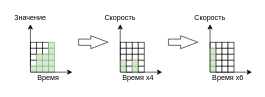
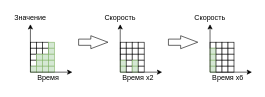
  <mxCell id="0" />
  <mxCell id="1" parent="0" />
  <mxCell id="2" value="" style="rounded=0;whiteSpace=wrap;html=1;" vertex="1" parent="1"><mxGeometry x="50" y="70" width="10" height="10" as="geometry" /></mxCell>
  <mxCell id="3" value="" style="rounded=0;whiteSpace=wrap;html=1;" vertex="1" parent="1"><mxGeometry x="60" y="70" width="10" height="10" as="geometry" /></mxCell>
  <mxCell id="4" value="" style="rounded=0;whiteSpace=wrap;html=1;" vertex="1" parent="1"><mxGeometry x="70" y="70" width="10" height="10" as="geometry" /></mxCell>
  <mxCell id="5" value="" style="rounded=0;whiteSpace=wrap;html=1;fillColor=#d5e8d4;strokeColor=#82b366;" vertex="1" parent="1"><mxGeometry x="80" y="70" width="10" height="10" as="geometry" /></mxCell>
  <mxCell id="6" value="" style="rounded=0;whiteSpace=wrap;html=1;" vertex="1" parent="1"><mxGeometry x="50" y="80" width="10" height="10" as="geometry" /></mxCell>
  <mxCell id="7" value="" style="rounded=0;whiteSpace=wrap;html=1;" vertex="1" parent="1"><mxGeometry x="60" y="80" width="10" height="10" as="geometry" /></mxCell>
  <mxCell id="8" value="" style="rounded=0;whiteSpace=wrap;html=1;" vertex="1" parent="1"><mxGeometry x="70" y="80" width="10" height="10" as="geometry" /></mxCell>
  <mxCell id="9" value="" style="rounded=0;whiteSpace=wrap;html=1;fillColor=#d5e8d4;strokeColor=#82b366;" vertex="1" parent="1"><mxGeometry x="80" y="80" width="10" height="10" as="geometry" /></mxCell>
  <mxCell id="10" value="" style="rounded=0;whiteSpace=wrap;html=1;" vertex="1" parent="1"><mxGeometry x="50" y="90" width="10" height="10" as="geometry" /></mxCell>
  <mxCell id="11" value="" style="rounded=0;whiteSpace=wrap;html=1;fillColor=#d5e8d4;strokeColor=#82b366;" vertex="1" parent="1"><mxGeometry x="60" y="90" width="10" height="10" as="geometry" /></mxCell>
  <mxCell id="12" value="" style="rounded=0;whiteSpace=wrap;html=1;fillColor=#d5e8d4;strokeColor=#82b366;" vertex="1" parent="1"><mxGeometry x="70" y="90" width="10" height="10" as="geometry" /></mxCell>
  <mxCell id="13" value="" style="rounded=0;whiteSpace=wrap;html=1;fillColor=#d5e8d4;strokeColor=#82b366;" vertex="1" parent="1"><mxGeometry x="80" y="90" width="10" height="10" as="geometry" /></mxCell>
  <mxCell id="14" value="" style="rounded=0;whiteSpace=wrap;html=1;" vertex="1" parent="1"><mxGeometry x="50" y="100" width="10" height="10" as="geometry" /></mxCell>
  <mxCell id="15" value="" style="rounded=0;whiteSpace=wrap;html=1;fillColor=#d5e8d4;strokeColor=#82b366;" vertex="1" parent="1"><mxGeometry x="60" y="100" width="10" height="10" as="geometry" /></mxCell>
  <mxCell id="16" value="" style="rounded=0;whiteSpace=wrap;html=1;fillColor=#d5e8d4;strokeColor=#82b366;" vertex="1" parent="1"><mxGeometry x="70" y="100" width="10" height="10" as="geometry" /></mxCell>
  <mxCell id="17" value="" style="rounded=0;whiteSpace=wrap;html=1;fillColor=#d5e8d4;strokeColor=#82b366;" vertex="1" parent="1"><mxGeometry x="80" y="100" width="10" height="10" as="geometry" /></mxCell>
  <mxCell id="18" value="" style="rounded=0;whiteSpace=wrap;html=1;fillColor=#d5e8d4;strokeColor=#82b366;" vertex="1" parent="1"><mxGeometry x="50" y="110" width="10" height="10" as="geometry" /></mxCell>
  <mxCell id="19" value="" style="rounded=0;whiteSpace=wrap;html=1;fillColor=#d5e8d4;strokeColor=#82b366;" vertex="1" parent="1"><mxGeometry x="60" y="110" width="10" height="10" as="geometry" /></mxCell>
  <mxCell id="20" value="" style="rounded=0;whiteSpace=wrap;html=1;fillColor=#d5e8d4;strokeColor=#82b366;" vertex="1" parent="1"><mxGeometry x="70" y="110" width="10" height="10" as="geometry" /></mxCell>
  <mxCell id="21" value="" style="rounded=0;whiteSpace=wrap;html=1;fillColor=#d5e8d4;strokeColor=#82b366;" vertex="1" parent="1"><mxGeometry x="80" y="110" width="10" height="10" as="geometry" /></mxCell>
  <mxCell id="22" value="" style="endArrow=classic;html=1;rounded=0;exitX=0;exitY=1;exitDx=0;exitDy=0;startArrow=none;startFill=0;endFill=1;" edge="1" parent="1" source="18"><mxGeometry width="50" height="50" relative="1" as="geometry"><mxPoint x="50" y="170" as="sourcePoint" /><mxPoint x="120" y="120" as="targetPoint" /></mxGeometry></mxCell>
  <mxCell id="23" value="Время" style="text;html=1;strokeColor=none;fillColor=none;align=center;verticalAlign=middle;whiteSpace=wrap;rounded=0;" vertex="1" parent="1"><mxGeometry x="50" y="120" width="60" height="20" as="geometry" /></mxCell>
  <mxCell id="24" value="" style="endArrow=classic;html=1;rounded=0;exitX=0;exitY=1;exitDx=0;exitDy=0;endFill=1;" edge="1" parent="1" source="18"><mxGeometry width="50" height="50" relative="1" as="geometry"><mxPoint x="70" y="100" as="sourcePoint" /><mxPoint x="50" y="40" as="targetPoint" /></mxGeometry></mxCell>
  <mxCell id="25" value="Значение" style="text;html=1;strokeColor=none;fillColor=none;align=center;verticalAlign=middle;whiteSpace=wrap;rounded=0;" vertex="1" parent="1"><mxGeometry x="20" y="20" width="60" height="20" as="geometry" /></mxCell>
  <mxCell id="26" value="" style="rounded=0;whiteSpace=wrap;html=1;" vertex="1" parent="1"><mxGeometry x="200" y="70" width="10" height="10" as="geometry" /></mxCell>
  <mxCell id="27" value="" style="rounded=0;whiteSpace=wrap;html=1;" vertex="1" parent="1"><mxGeometry x="210" y="70" width="10" height="10" as="geometry" /></mxCell>
  <mxCell id="28" value="" style="rounded=0;whiteSpace=wrap;html=1;" vertex="1" parent="1"><mxGeometry x="220" y="70" width="10" height="10" as="geometry" /></mxCell>
  <mxCell id="29" value="" style="rounded=0;whiteSpace=wrap;html=1;" vertex="1" parent="1"><mxGeometry x="230" y="70" width="10" height="10" as="geometry" /></mxCell>
  <mxCell id="30" value="" style="rounded=0;whiteSpace=wrap;html=1;" vertex="1" parent="1"><mxGeometry x="200" y="80" width="10" height="10" as="geometry" /></mxCell>
  <mxCell id="31" value="" style="rounded=0;whiteSpace=wrap;html=1;" vertex="1" parent="1"><mxGeometry x="210" y="80" width="10" height="10" as="geometry" /></mxCell>
  <mxCell id="32" value="" style="rounded=0;whiteSpace=wrap;html=1;" vertex="1" parent="1"><mxGeometry x="220" y="80" width="10" height="10" as="geometry" /></mxCell>
  <mxCell id="33" value="" style="rounded=0;whiteSpace=wrap;html=1;" vertex="1" parent="1"><mxGeometry x="230" y="80" width="10" height="10" as="geometry" /></mxCell>
  <mxCell id="34" value="" style="rounded=0;whiteSpace=wrap;html=1;" vertex="1" parent="1"><mxGeometry x="200" y="90" width="10" height="10" as="geometry" /></mxCell>
  <mxCell id="35" value="" style="rounded=0;whiteSpace=wrap;html=1;" vertex="1" parent="1"><mxGeometry x="210" y="90" width="10" height="10" as="geometry" /></mxCell>
  <mxCell id="36" value="" style="rounded=0;whiteSpace=wrap;html=1;" vertex="1" parent="1"><mxGeometry x="220" y="90" width="10" height="10" as="geometry" /></mxCell>
  <mxCell id="37" value="" style="rounded=0;whiteSpace=wrap;html=1;" vertex="1" parent="1"><mxGeometry x="230" y="90" width="10" height="10" as="geometry" /></mxCell>
  <mxCell id="38" value="" style="rounded=0;whiteSpace=wrap;html=1;fillColor=#d5e8d4;strokeColor=#82b366;" vertex="1" parent="1"><mxGeometry x="200" y="100" width="10" height="10" as="geometry" /></mxCell>
  <mxCell id="39" value="" style="rounded=0;whiteSpace=wrap;html=1;" vertex="1" parent="1"><mxGeometry x="210" y="100" width="10" height="10" as="geometry" /></mxCell>
  <mxCell id="40" value="" style="rounded=0;whiteSpace=wrap;html=1;fillColor=#d5e8d4;strokeColor=#82b366;" vertex="1" parent="1"><mxGeometry x="220" y="100" width="10" height="10" as="geometry" /></mxCell>
  <mxCell id="41" value="" style="rounded=0;whiteSpace=wrap;html=1;" vertex="1" parent="1"><mxGeometry x="230" y="100" width="10" height="10" as="geometry" /></mxCell>
  <mxCell id="42" value="" style="rounded=0;whiteSpace=wrap;html=1;fillColor=#d5e8d4;strokeColor=#82b366;" vertex="1" parent="1"><mxGeometry x="200" y="110" width="10" height="10" as="geometry" /></mxCell>
  <mxCell id="43" value="" style="rounded=0;whiteSpace=wrap;html=1;" vertex="1" parent="1"><mxGeometry x="210" y="110" width="10" height="10" as="geometry" /></mxCell>
  <mxCell id="44" value="" style="rounded=0;whiteSpace=wrap;html=1;fillColor=#d5e8d4;strokeColor=#82b366;" vertex="1" parent="1"><mxGeometry x="220" y="110" width="10" height="10" as="geometry" /></mxCell>
  <mxCell id="45" value="" style="rounded=0;whiteSpace=wrap;html=1;" vertex="1" parent="1"><mxGeometry x="230" y="110" width="10" height="10" as="geometry" /></mxCell>
  <mxCell id="46" value="" style="endArrow=classic;html=1;rounded=0;exitX=0;exitY=1;exitDx=0;exitDy=0;startArrow=none;startFill=0;endFill=1;" edge="1" parent="1" source="42"><mxGeometry width="50" height="50" relative="1" as="geometry"><mxPoint x="200" y="170" as="sourcePoint" /><mxPoint x="270" y="120" as="targetPoint" /></mxGeometry></mxCell>
- <mxCell id="47" value="Время х4" style="text;html=1;strokeColor=none;fillColor=none;align=center;verticalAlign=middle;whiteSpace=wrap;rounded=0;" vertex="1" parent="1"><mxGeometry x="200" y="120" width="60" height="20" as="geometry" /></mxCell>
+ <mxCell id="47" value="Время х2" style="text;html=1;strokeColor=none;fillColor=none;align=center;verticalAlign=middle;whiteSpace=wrap;rounded=0;" vertex="1" parent="1"><mxGeometry x="200" y="120" width="60" height="20" as="geometry" /></mxCell>
  <mxCell id="48" value="" style="endArrow=classic;html=1;rounded=0;exitX=0;exitY=1;exitDx=0;exitDy=0;endFill=1;" edge="1" parent="1" source="42"><mxGeometry width="50" height="50" relative="1" as="geometry"><mxPoint x="220" y="100" as="sourcePoint" /><mxPoint x="200" y="40" as="targetPoint" /></mxGeometry></mxCell>
  <mxCell id="49" value="Скорость" style="text;html=1;strokeColor=none;fillColor=none;align=center;verticalAlign=middle;whiteSpace=wrap;rounded=0;" vertex="1" parent="1"><mxGeometry x="170" y="20" width="60" height="20" as="geometry" /></mxCell>
  <mxCell id="50" value="" style="shape=flexArrow;endArrow=classic;html=1;rounded=0;width=10.4;endSize=9.2;endWidth=10.24;" edge="1" parent="1"><mxGeometry width="50" height="50" relative="1" as="geometry"><mxPoint x="130" y="70" as="sourcePoint" /><mxPoint x="180" y="70" as="targetPoint" /></mxGeometry></mxCell>
  <mxCell id="51" value="" style="rounded=0;whiteSpace=wrap;html=1;" vertex="1" parent="1"><mxGeometry x="350" y="70" width="10" height="10" as="geometry" /></mxCell>
  <mxCell id="52" value="" style="rounded=0;whiteSpace=wrap;html=1;" vertex="1" parent="1"><mxGeometry x="360" y="70" width="10" height="10" as="geometry" /></mxCell>
  <mxCell id="53" value="" style="rounded=0;whiteSpace=wrap;html=1;" vertex="1" parent="1"><mxGeometry x="370" y="70" width="10" height="10" as="geometry" /></mxCell>
  <mxCell id="54" value="" style="rounded=0;whiteSpace=wrap;html=1;" vertex="1" parent="1"><mxGeometry x="380" y="70" width="10" height="10" as="geometry" /></mxCell>
  <mxCell id="55" value="" style="rounded=0;whiteSpace=wrap;html=1;fillColor=#d5e8d4;strokeColor=#82b366;" vertex="1" parent="1"><mxGeometry x="350" y="80" width="10" height="10" as="geometry" /></mxCell>
  <mxCell id="56" value="" style="rounded=0;whiteSpace=wrap;html=1;" vertex="1" parent="1"><mxGeometry x="360" y="80" width="10" height="10" as="geometry" /></mxCell>
  <mxCell id="57" value="" style="rounded=0;whiteSpace=wrap;html=1;" vertex="1" parent="1"><mxGeometry x="370" y="80" width="10" height="10" as="geometry" /></mxCell>
  <mxCell id="58" value="" style="rounded=0;whiteSpace=wrap;html=1;" vertex="1" parent="1"><mxGeometry x="380" y="80" width="10" height="10" as="geometry" /></mxCell>
  <mxCell id="59" value="" style="rounded=0;whiteSpace=wrap;html=1;fillColor=#d5e8d4;strokeColor=#82b366;" vertex="1" parent="1"><mxGeometry x="350" y="90" width="10" height="10" as="geometry" /></mxCell>
  <mxCell id="60" value="" style="rounded=0;whiteSpace=wrap;html=1;" vertex="1" parent="1"><mxGeometry x="360" y="90" width="10" height="10" as="geometry" /></mxCell>
  <mxCell id="61" value="" style="rounded=0;whiteSpace=wrap;html=1;" vertex="1" parent="1"><mxGeometry x="370" y="90" width="10" height="10" as="geometry" /></mxCell>
  <mxCell id="62" value="" style="rounded=0;whiteSpace=wrap;html=1;" vertex="1" parent="1"><mxGeometry x="380" y="90" width="10" height="10" as="geometry" /></mxCell>
  <mxCell id="63" value="" style="rounded=0;whiteSpace=wrap;html=1;fillColor=#d5e8d4;strokeColor=#82b366;" vertex="1" parent="1"><mxGeometry x="350" y="100" width="10" height="10" as="geometry" /></mxCell>
  <mxCell id="64" value="" style="rounded=0;whiteSpace=wrap;html=1;" vertex="1" parent="1"><mxGeometry x="360" y="100" width="10" height="10" as="geometry" /></mxCell>
  <mxCell id="65" value="" style="rounded=0;whiteSpace=wrap;html=1;" vertex="1" parent="1"><mxGeometry x="370" y="100" width="10" height="10" as="geometry" /></mxCell>
  <mxCell id="66" value="" style="rounded=0;whiteSpace=wrap;html=1;" vertex="1" parent="1"><mxGeometry x="380" y="100" width="10" height="10" as="geometry" /></mxCell>
  <mxCell id="67" value="" style="rounded=0;whiteSpace=wrap;html=1;fillColor=#d5e8d4;strokeColor=#82b366;" vertex="1" parent="1"><mxGeometry x="350" y="110" width="10" height="10" as="geometry" /></mxCell>
  <mxCell id="68" value="" style="rounded=0;whiteSpace=wrap;html=1;" vertex="1" parent="1"><mxGeometry x="360" y="110" width="10" height="10" as="geometry" /></mxCell>
  <mxCell id="69" value="" style="rounded=0;whiteSpace=wrap;html=1;" vertex="1" parent="1"><mxGeometry x="370" y="110" width="10" height="10" as="geometry" /></mxCell>
  <mxCell id="70" value="" style="rounded=0;whiteSpace=wrap;html=1;" vertex="1" parent="1"><mxGeometry x="380" y="110" width="10" height="10" as="geometry" /></mxCell>
  <mxCell id="71" value="" style="endArrow=classic;html=1;rounded=0;exitX=0;exitY=1;exitDx=0;exitDy=0;startArrow=none;startFill=0;endFill=1;" edge="1" parent="1" source="67"><mxGeometry width="50" height="50" relative="1" as="geometry"><mxPoint x="350" y="170" as="sourcePoint" /><mxPoint x="420" y="120" as="targetPoint" /></mxGeometry></mxCell>
  <mxCell id="72" value="Время х6" style="text;html=1;strokeColor=none;fillColor=none;align=center;verticalAlign=middle;whiteSpace=wrap;rounded=0;" vertex="1" parent="1"><mxGeometry x="350" y="120" width="60" height="20" as="geometry" /></mxCell>
  <mxCell id="73" value="" style="endArrow=classic;html=1;rounded=0;exitX=0;exitY=1;exitDx=0;exitDy=0;endFill=1;" edge="1" parent="1" source="67"><mxGeometry width="50" height="50" relative="1" as="geometry"><mxPoint x="370" y="100" as="sourcePoint" /><mxPoint x="350" y="40" as="targetPoint" /></mxGeometry></mxCell>
  <mxCell id="74" value="Скорость" style="text;html=1;strokeColor=none;fillColor=none;align=center;verticalAlign=middle;whiteSpace=wrap;rounded=0;" vertex="1" parent="1"><mxGeometry x="320" y="20" width="60" height="20" as="geometry" /></mxCell>
  <mxCell id="75" value="" style="shape=flexArrow;endArrow=classic;html=1;rounded=0;width=10.4;endSize=9.2;endWidth=10.24;" edge="1" parent="1"><mxGeometry width="50" height="50" relative="1" as="geometry"><mxPoint x="280" y="70" as="sourcePoint" /><mxPoint x="330" y="70" as="targetPoint" /></mxGeometry></mxCell>
